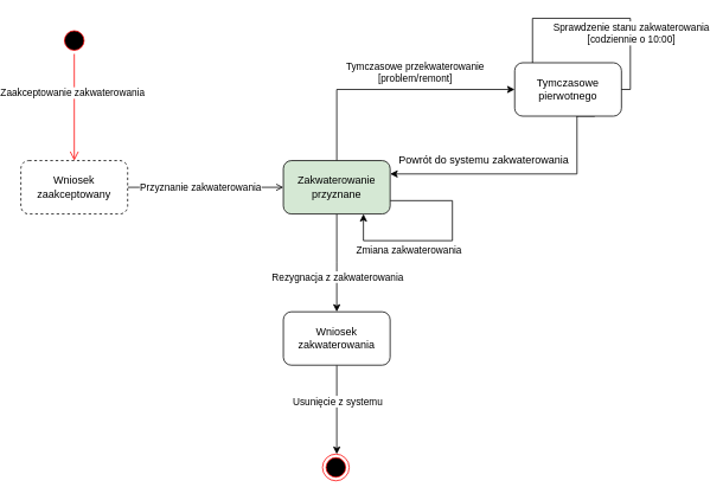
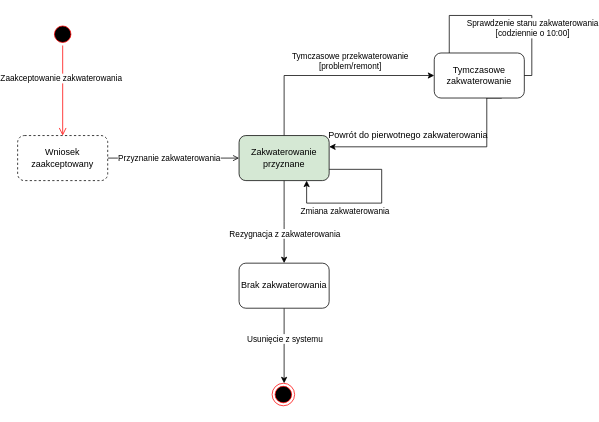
  <mxCell id="0" />
  <mxCell id="1" parent="0" />
  <mxCell id="2" value="" style="ellipse;html=1;shape=startState;fillColor=#000000;strokeColor=#ff0000;" vertex="1" parent="1"><mxGeometry x="65" y="30" width="30" height="30" as="geometry" /></mxCell>
  <mxCell id="3" value="" style="edgeStyle=orthogonalEdgeStyle;html=1;verticalAlign=bottom;endArrow=open;endSize=8;strokeColor=#ff0000;rounded=0;entryX=0.5;entryY=0;entryDx=0;entryDy=0;" edge="1" source="2" parent="1" target="8"><mxGeometry relative="1" as="geometry"><mxPoint x="389" y="160" as="targetPoint" /><Array as="points"><mxPoint x="80" y="180" /><mxPoint x="80" y="180" /></Array></mxGeometry></mxCell>
  <mxCell id="4" value="Zaakceptowanie zakwaterowania" style="edgeLabel;html=1;align=center;verticalAlign=middle;resizable=0;points=[];" vertex="1" connectable="0" parent="3"><mxGeometry x="-0.283" y="-3" relative="1" as="geometry"><mxPoint as="offset" /></mxGeometry></mxCell>
  <mxCell id="5" value="" style="ellipse;html=1;shape=endState;fillColor=#000000;strokeColor=#ff0000;" vertex="1" parent="1"><mxGeometry x="359" y="510" width="30" height="30" as="geometry" /></mxCell>
  <mxCell id="6" style="edgeStyle=orthogonalEdgeStyle;rounded=0;orthogonalLoop=1;jettySize=auto;html=1;entryX=0;entryY=0.5;entryDx=0;entryDy=0;endArrow=open;" edge="1" parent="1" source="8" target="15"><mxGeometry relative="1" as="geometry" /></mxCell>
  <mxCell id="7" value="Przyznanie zakwaterowania" style="edgeLabel;html=1;align=center;verticalAlign=middle;resizable=0;points=[];" vertex="1" connectable="0" parent="6"><mxGeometry x="-0.342" relative="1" as="geometry"><mxPoint x="23" as="offset" /></mxGeometry></mxCell>
  <mxCell id="8" value="Wniosek zaakceptowany" style="rounded=1;whiteSpace=wrap;html=1;dashed=1;" vertex="1" parent="1"><mxGeometry x="20" y="180" width="120" height="60" as="geometry" /></mxCell>
  <mxCell id="9" style="edgeStyle=orthogonalEdgeStyle;rounded=0;orthogonalLoop=1;jettySize=auto;html=1;exitX=1;exitY=0.75;exitDx=0;exitDy=0;entryX=0.75;entryY=1;entryDx=0;entryDy=0;" edge="1" parent="1" source="15" target="15"><mxGeometry relative="1" as="geometry"><mxPoint x="385" y="310" as="targetPoint" /><Array as="points"><mxPoint x="505" y="225" /><mxPoint x="505" y="270" /><mxPoint x="405" y="270" /></Array></mxGeometry></mxCell>
  <mxCell id="10" value="Zmiana zakwaterowania&lt;br&gt;" style="edgeLabel;html=1;align=center;verticalAlign=middle;resizable=0;points=[];" vertex="1" connectable="0" parent="9"><mxGeometry x="0.1" y="-2" relative="1" as="geometry"><mxPoint x="-30" y="12" as="offset" /></mxGeometry></mxCell>
  <mxCell id="11" style="edgeStyle=orthogonalEdgeStyle;rounded=0;orthogonalLoop=1;jettySize=auto;html=1;exitX=0.5;exitY=0;exitDx=0;exitDy=0;entryX=0;entryY=0.5;entryDx=0;entryDy=0;" edge="1" parent="1" source="15" target="19"><mxGeometry relative="1" as="geometry"><mxPoint x="525" y="100" as="targetPoint" /><Array as="points"><mxPoint x="375" y="100" /></Array></mxGeometry></mxCell>
  <mxCell id="12" value="Tymczasowe przekwaterowanie&lt;br&gt;[problem/remont]" style="edgeLabel;html=1;align=center;verticalAlign=middle;resizable=0;points=[];" vertex="1" connectable="0" parent="11"><mxGeometry x="-0.278" y="3" relative="1" as="geometry"><mxPoint x="66" y="-17" as="offset" /></mxGeometry></mxCell>
  <mxCell id="13" style="edgeStyle=orthogonalEdgeStyle;rounded=0;orthogonalLoop=1;jettySize=auto;html=1;" edge="1" parent="1" source="15"><mxGeometry relative="1" as="geometry"><mxPoint x="375" y="350" as="targetPoint" /></mxGeometry></mxCell>
  <mxCell id="14" value="Rezygnacja z zakwaterowania" style="edgeLabel;html=1;align=center;verticalAlign=middle;resizable=0;points=[];" vertex="1" connectable="0" parent="13"><mxGeometry x="0.171" y="1" relative="1" as="geometry"><mxPoint x="-1" y="6" as="offset" /></mxGeometry></mxCell>
  <mxCell id="15" value="Zakwaterowanie przyznane" style="rounded=1;whiteSpace=wrap;html=1;fillColor=#d5e8d4;" vertex="1" parent="1"><mxGeometry x="315" y="180" width="120" height="60" as="geometry" /></mxCell>
  <mxCell id="16" style="edgeStyle=orthogonalEdgeStyle;rounded=0;orthogonalLoop=1;jettySize=auto;html=1;entryX=1;entryY=0.5;entryDx=0;entryDy=0;" edge="1" parent="1"><mxGeometry relative="1" as="geometry"><mxPoint x="685" y="100" as="targetPoint" /><mxPoint x="595" y="70" as="sourcePoint" /><Array as="points"><mxPoint x="595" y="20" /><mxPoint x="705" y="20" /><mxPoint x="705" y="100" /></Array></mxGeometry></mxCell>
  <mxCell id="17" value="Sprawdzenie stanu zakwaterowania&lt;br&gt;[codziennie o 10:00]" style="edgeLabel;html=1;align=center;verticalAlign=middle;resizable=0;points=[];" vertex="1" connectable="0" parent="16"><mxGeometry x="0.333" y="2" relative="1" as="geometry"><mxPoint x="-2" y="3" as="offset" /></mxGeometry></mxCell>
  <mxCell id="18" style="edgeStyle=orthogonalEdgeStyle;rounded=0;orthogonalLoop=1;jettySize=auto;html=1;entryX=1;entryY=0.25;entryDx=0;entryDy=0;exitX=0.75;exitY=1;exitDx=0;exitDy=0;" edge="1" parent="1" source="19" target="15"><mxGeometry relative="1" as="geometry"><mxPoint x="585" y="200" as="targetPoint" /><Array as="points"><mxPoint x="645" y="195" /></Array></mxGeometry></mxCell>
- <mxCell id="19" value="Tymczasowe pierwotnego" style="rounded=1;whiteSpace=wrap;html=1;" vertex="1" parent="1"><mxGeometry x="575" y="70" width="120" height="60" as="geometry" /></mxCell>
- <mxCell id="20" value="Powrót do systemu zakwaterowania" style="text;html=1;align=center;verticalAlign=middle;resizable=0;points=[];autosize=1;strokeColor=none;fillColor=none;" vertex="1" parent="1"><mxGeometry x="425" y="170" width="230" height="20" as="geometry" /></mxCell>
+ <mxCell id="19" value="Tymczasowe zakwaterowanie" style="rounded=1;whiteSpace=wrap;html=1;" vertex="1" parent="1"><mxGeometry x="575" y="70" width="120" height="60" as="geometry" /></mxCell>
+ <mxCell id="20" value="Powrót do pierwotnego zakwaterowania" style="text;html=1;align=center;verticalAlign=middle;resizable=0;points=[];autosize=1;strokeColor=none;fillColor=none;" vertex="1" parent="1"><mxGeometry x="425" y="170" width="230" height="20" as="geometry" /></mxCell>
  <mxCell id="21" style="edgeStyle=orthogonalEdgeStyle;rounded=0;orthogonalLoop=1;jettySize=auto;html=1;" edge="1" parent="1" source="23"><mxGeometry relative="1" as="geometry"><mxPoint x="375" y="510" as="targetPoint" /><Array as="points"><mxPoint x="375" y="450" /><mxPoint x="375" y="450" /></Array></mxGeometry></mxCell>
  <mxCell id="22" value="Usunięcie z systemu" style="edgeLabel;html=1;align=center;verticalAlign=middle;resizable=0;points=[];" vertex="1" connectable="0" parent="21"><mxGeometry x="-0.2" relative="1" as="geometry"><mxPoint as="offset" /></mxGeometry></mxCell>
- <mxCell id="23" value="Wniosek zakwaterowania" style="rounded=1;whiteSpace=wrap;html=1;" vertex="1" parent="1"><mxGeometry x="315" y="350" width="120" height="60" as="geometry" /></mxCell>
+ <mxCell id="23" value="Brak zakwaterowania" style="rounded=1;whiteSpace=wrap;html=1;" vertex="1" parent="1"><mxGeometry x="315" y="350" width="120" height="60" as="geometry" /></mxCell>
